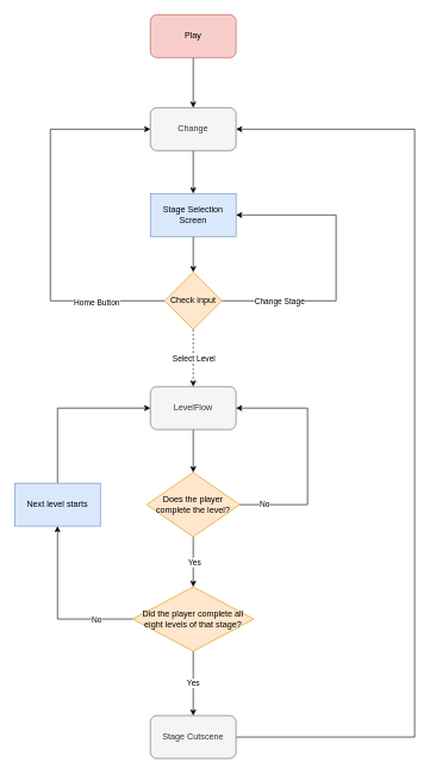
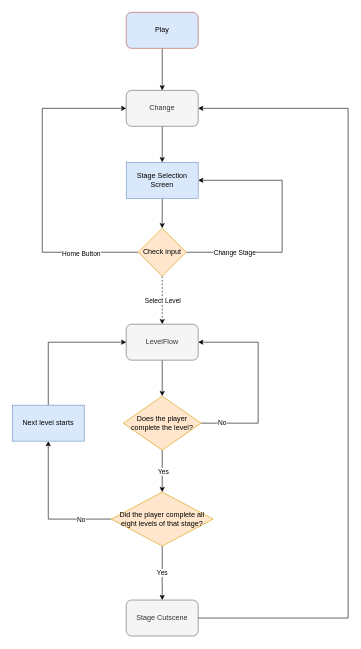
  <mxCell id="0" />
  <mxCell id="1" parent="0" />
  <mxCell id="2" style="edgeStyle=orthogonalEdgeStyle;rounded=0;orthogonalLoop=1;jettySize=auto;html=1;entryX=0.5;entryY=0;entryDx=0;entryDy=0;" edge="1" parent="1" source="3" target="5"><mxGeometry relative="1" as="geometry" /></mxCell>
- <mxCell id="3" value="Play" style="rounded=1;whiteSpace=wrap;html=1;fillColor=#f8cecc;strokeColor=#b85450;" vertex="1" parent="1"><mxGeometry x="210" y="20" width="120" height="60" as="geometry" /></mxCell>
+ <mxCell id="3" value="Play" style="rounded=1;whiteSpace=wrap;html=1;fillColor=#dae8fc;strokeColor=#b85450;" vertex="1" parent="1"><mxGeometry x="210" y="20" width="120" height="60" as="geometry" /></mxCell>
  <mxCell id="4" style="edgeStyle=orthogonalEdgeStyle;rounded=0;orthogonalLoop=1;jettySize=auto;html=1;exitX=0.5;exitY=1;exitDx=0;exitDy=0;entryX=0.5;entryY=0;entryDx=0;entryDy=0;" edge="1" parent="1" source="5" target="7"><mxGeometry relative="1" as="geometry" /></mxCell>
  <mxCell id="5" value="Change" style="rounded=1;whiteSpace=wrap;html=1;fillColor=#f5f5f5;fontColor=#333333;strokeColor=#666666;" vertex="1" parent="1"><mxGeometry x="210" y="150" width="120" height="60" as="geometry" /></mxCell>
  <mxCell id="6" style="edgeStyle=orthogonalEdgeStyle;rounded=0;orthogonalLoop=1;jettySize=auto;html=1;exitX=0.5;exitY=1;exitDx=0;exitDy=0;" edge="1" parent="1" source="7" target="14"><mxGeometry relative="1" as="geometry" /></mxCell>
  <mxCell id="7" value="Stage Selection Screen" style="rounded=0;whiteSpace=wrap;html=1;fillColor=#dae8fc;strokeColor=#6c8ebf;" vertex="1" parent="1"><mxGeometry x="210" y="270" width="120" height="60" as="geometry" /></mxCell>
  <mxCell id="8" style="edgeStyle=orthogonalEdgeStyle;rounded=0;orthogonalLoop=1;jettySize=auto;html=1;exitX=0;exitY=0.5;exitDx=0;exitDy=0;entryX=0;entryY=0.5;entryDx=0;entryDy=0;" edge="1" parent="1" source="14" target="5"><mxGeometry relative="1" as="geometry"><Array as="points"><mxPoint x="70" y="420" /><mxPoint x="70" y="180" /></Array></mxGeometry></mxCell>
  <mxCell id="9" value="Home Button" style="edgeLabel;html=1;align=center;verticalAlign=middle;resizable=0;points=[];" connectable="0" vertex="1" parent="8"><mxGeometry x="-0.646" y="1" relative="1" as="geometry"><mxPoint as="offset" /></mxGeometry></mxCell>
  <mxCell id="10" style="edgeStyle=orthogonalEdgeStyle;rounded=0;orthogonalLoop=1;jettySize=auto;html=1;exitX=0.5;exitY=1;exitDx=0;exitDy=0;entryX=0.5;entryY=0;entryDx=0;entryDy=0;dashed=1;" edge="1" parent="1" source="14" target="16"><mxGeometry relative="1" as="geometry" /></mxCell>
  <mxCell id="11" value="Select Level" style="edgeLabel;html=1;align=center;verticalAlign=middle;resizable=0;points=[];" connectable="0" vertex="1" parent="10"><mxGeometry x="-0.229" y="-1" relative="1" as="geometry"><mxPoint x="1" y="9" as="offset" /></mxGeometry></mxCell>
  <mxCell id="12" style="edgeStyle=orthogonalEdgeStyle;rounded=0;orthogonalLoop=1;jettySize=auto;html=1;exitX=1;exitY=0.5;exitDx=0;exitDy=0;entryX=1;entryY=0.5;entryDx=0;entryDy=0;" edge="1" parent="1" source="14" target="7"><mxGeometry relative="1" as="geometry"><Array as="points"><mxPoint x="470" y="420" /><mxPoint x="470" y="300" /></Array></mxGeometry></mxCell>
  <mxCell id="13" value="Change Stage" style="edgeLabel;html=1;align=center;verticalAlign=middle;resizable=0;points=[];" connectable="0" vertex="1" parent="12"><mxGeometry x="-0.804" relative="1" as="geometry"><mxPoint x="39" as="offset" /></mxGeometry></mxCell>
  <mxCell id="14" value="Check input" style="rhombus;whiteSpace=wrap;html=1;fillColor=#ffe6cc;strokeColor=#d79b00;" vertex="1" parent="1"><mxGeometry x="230" y="380" width="80" height="80" as="geometry" /></mxCell>
  <mxCell id="15" style="edgeStyle=orthogonalEdgeStyle;rounded=0;orthogonalLoop=1;jettySize=auto;html=1;exitX=0.5;exitY=1;exitDx=0;exitDy=0;entryX=0.5;entryY=0;entryDx=0;entryDy=0;" edge="1" parent="1" source="16" target="21"><mxGeometry relative="1" as="geometry" /></mxCell>
  <mxCell id="16" value="LevelFlow" style="rounded=1;whiteSpace=wrap;html=1;fillColor=#f5f5f5;fontColor=#333333;strokeColor=#666666;" vertex="1" parent="1"><mxGeometry x="210" y="540" width="120" height="60" as="geometry" /></mxCell>
  <mxCell id="17" style="edgeStyle=orthogonalEdgeStyle;rounded=0;orthogonalLoop=1;jettySize=auto;html=1;exitX=1;exitY=0.5;exitDx=0;exitDy=0;entryX=1;entryY=0.5;entryDx=0;entryDy=0;" edge="1" parent="1" source="21" target="16"><mxGeometry relative="1" as="geometry"><Array as="points"><mxPoint x="430" y="705" /><mxPoint x="430" y="570" /></Array></mxGeometry></mxCell>
  <mxCell id="18" value="No" style="edgeLabel;html=1;align=center;verticalAlign=middle;resizable=0;points=[];" connectable="0" vertex="1" parent="17"><mxGeometry x="-0.796" y="2" relative="1" as="geometry"><mxPoint y="1" as="offset" /></mxGeometry></mxCell>
  <mxCell id="19" style="edgeStyle=orthogonalEdgeStyle;rounded=0;orthogonalLoop=1;jettySize=auto;html=1;exitX=0.5;exitY=1;exitDx=0;exitDy=0;entryX=0.5;entryY=0;entryDx=0;entryDy=0;" edge="1" parent="1" source="21" target="25"><mxGeometry relative="1" as="geometry" /></mxCell>
  <mxCell id="20" value="Yes" style="edgeLabel;html=1;align=center;verticalAlign=middle;resizable=0;points=[];" connectable="0" vertex="1" parent="19"><mxGeometry x="0.0" y="1" relative="1" as="geometry"><mxPoint as="offset" /></mxGeometry></mxCell>
  <mxCell id="21" value="Does the player complete the level?" style="rhombus;whiteSpace=wrap;html=1;fillColor=#ffe6cc;strokeColor=#d79b00;" vertex="1" parent="1"><mxGeometry x="205" y="660" width="130" height="90" as="geometry" /></mxCell>
  <mxCell id="22" style="edgeStyle=orthogonalEdgeStyle;rounded=0;orthogonalLoop=1;jettySize=auto;html=1;exitX=0;exitY=0.5;exitDx=0;exitDy=0;entryX=0.5;entryY=1;entryDx=0;entryDy=0;" edge="1" parent="1" source="25" target="27"><mxGeometry relative="1" as="geometry" /></mxCell>
  <mxCell id="23" value="No" style="edgeLabel;html=1;align=center;verticalAlign=middle;resizable=0;points=[];" connectable="0" vertex="1" parent="22"><mxGeometry x="-0.563" relative="1" as="geometry"><mxPoint as="offset" /></mxGeometry></mxCell>
  <mxCell id="24" value="Yes" style="edgeStyle=orthogonalEdgeStyle;rounded=0;orthogonalLoop=1;jettySize=auto;html=1;exitX=0.5;exitY=1;exitDx=0;exitDy=0;entryX=0.5;entryY=0;entryDx=0;entryDy=0;" edge="1" parent="1" source="25" target="29"><mxGeometry relative="1" as="geometry" /></mxCell>
  <mxCell id="25" value="Did the player complete all eight levels of that stage?" style="rhombus;whiteSpace=wrap;html=1;fillColor=#ffe6cc;strokeColor=#d79b00;" vertex="1" parent="1"><mxGeometry x="185" y="820" width="170" height="90" as="geometry" /></mxCell>
  <mxCell id="26" style="edgeStyle=orthogonalEdgeStyle;rounded=0;orthogonalLoop=1;jettySize=auto;html=1;exitX=0.5;exitY=0;exitDx=0;exitDy=0;entryX=0;entryY=0.5;entryDx=0;entryDy=0;" edge="1" parent="1" source="27" target="16"><mxGeometry relative="1" as="geometry" /></mxCell>
  <mxCell id="27" value="Next level starts" style="rounded=0;whiteSpace=wrap;html=1;fillColor=#dae8fc;strokeColor=#6c8ebf;" vertex="1" parent="1"><mxGeometry x="20" y="675" width="120" height="60" as="geometry" /></mxCell>
  <mxCell id="28" style="edgeStyle=orthogonalEdgeStyle;rounded=0;orthogonalLoop=1;jettySize=auto;html=1;exitX=1;exitY=0.5;exitDx=0;exitDy=0;entryX=1;entryY=0.5;entryDx=0;entryDy=0;" edge="1" parent="1" source="29" target="5"><mxGeometry relative="1" as="geometry"><Array as="points"><mxPoint x="580" y="1030" /><mxPoint x="580" y="180" /></Array></mxGeometry></mxCell>
  <mxCell id="29" value="Stage Cutscene" style="rounded=1;whiteSpace=wrap;html=1;fillColor=#f5f5f5;fontColor=#333333;strokeColor=#666666;" vertex="1" parent="1"><mxGeometry x="210" y="1000" width="120" height="60" as="geometry" /></mxCell>
